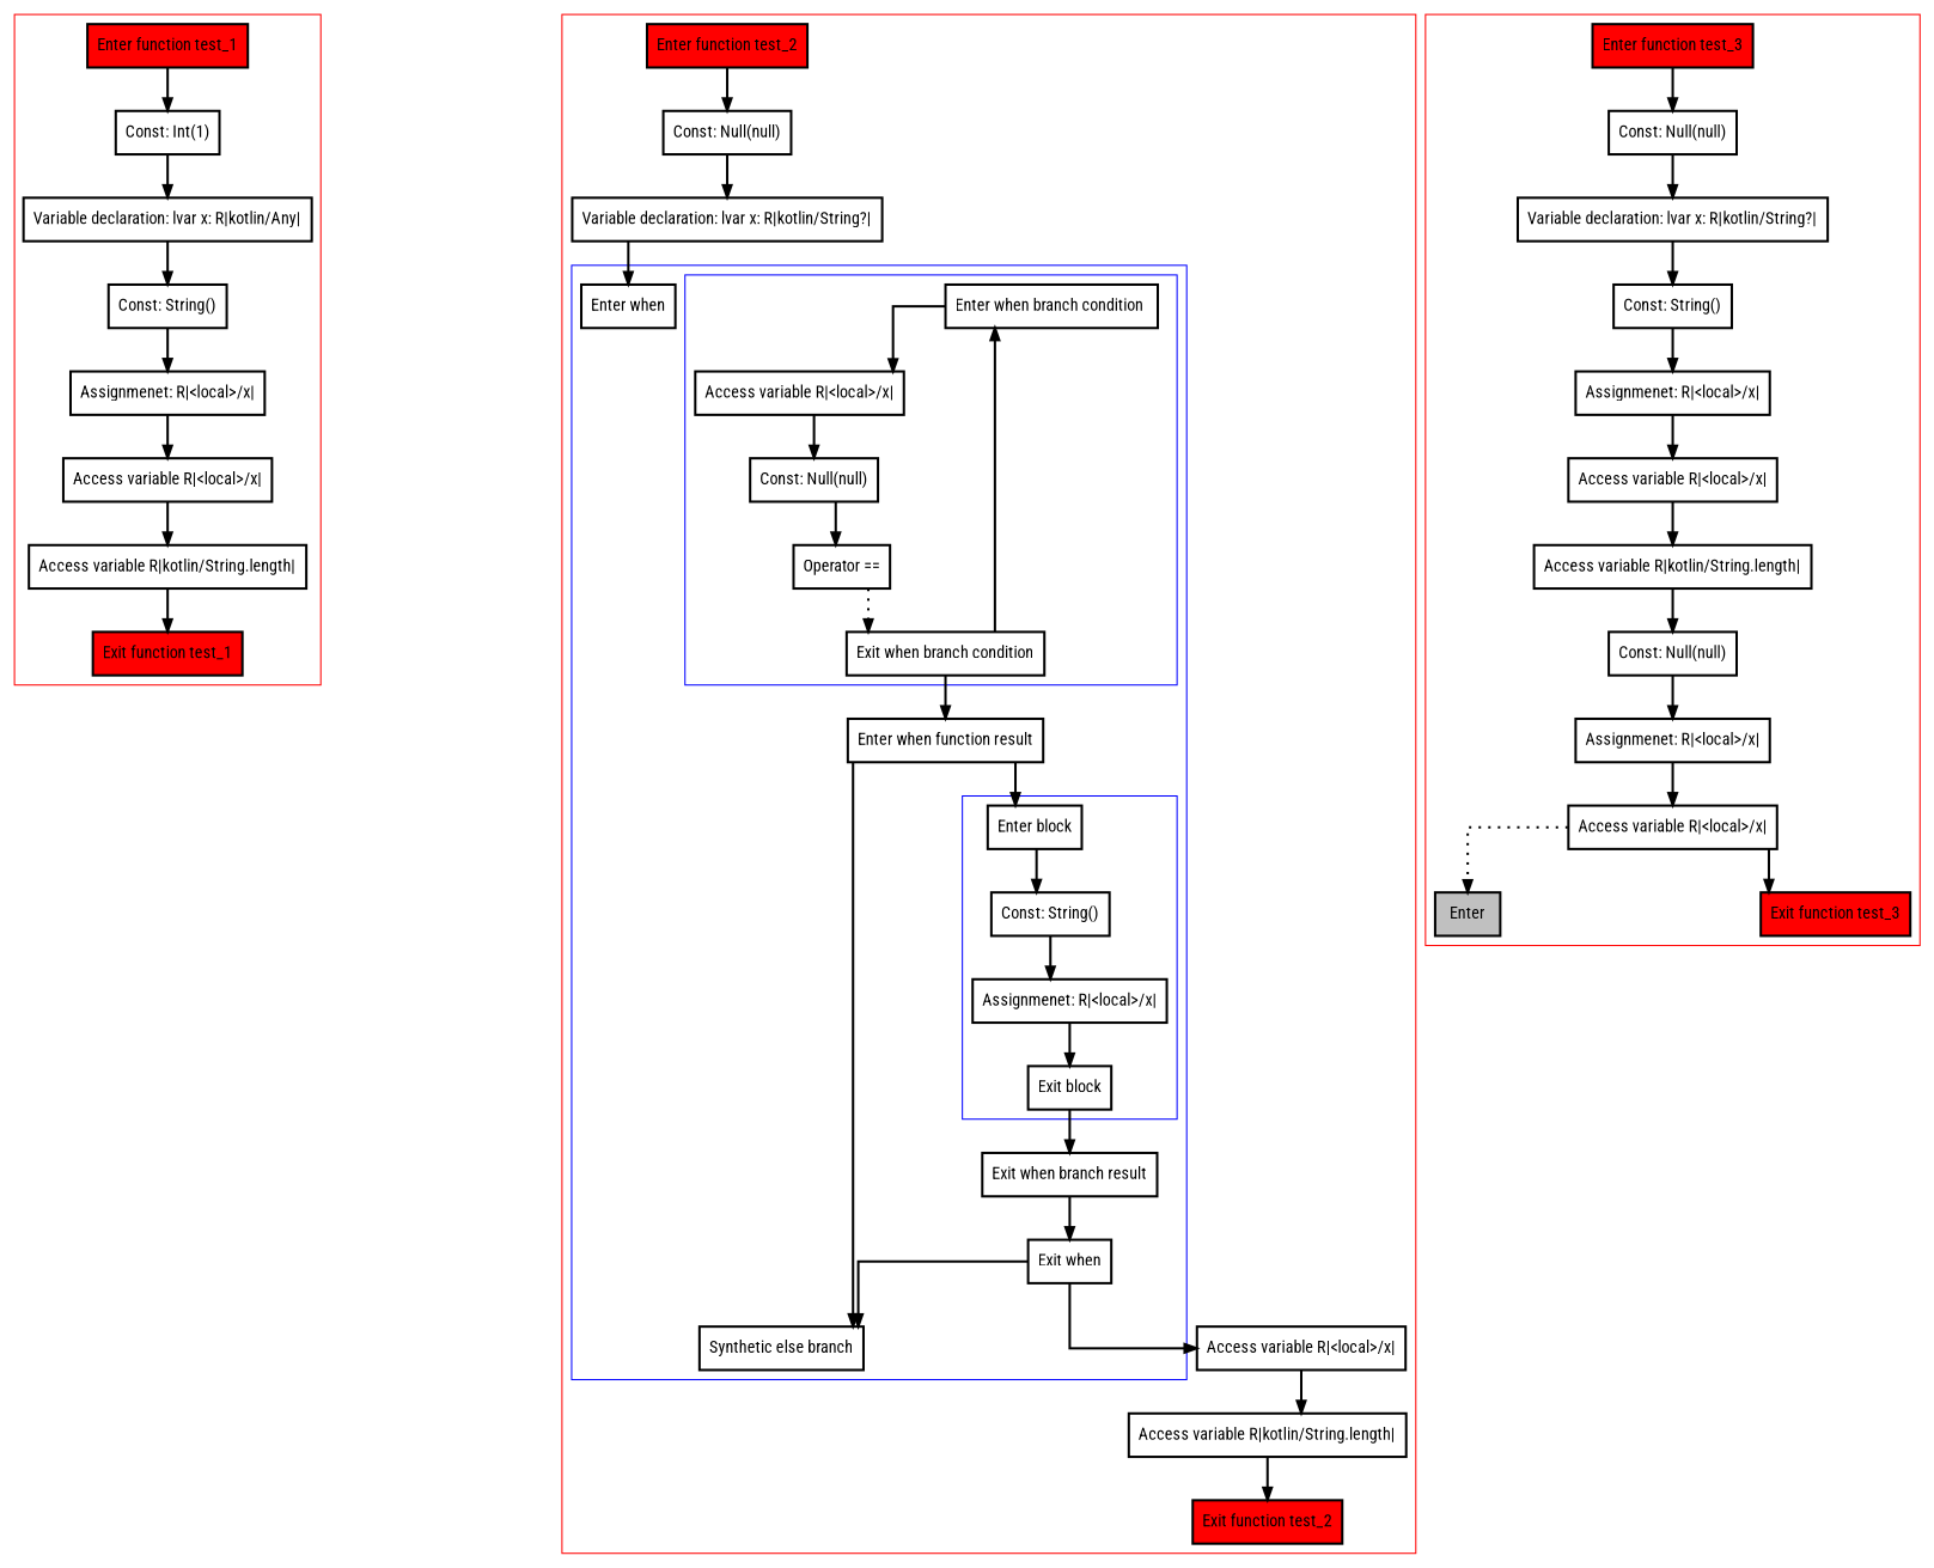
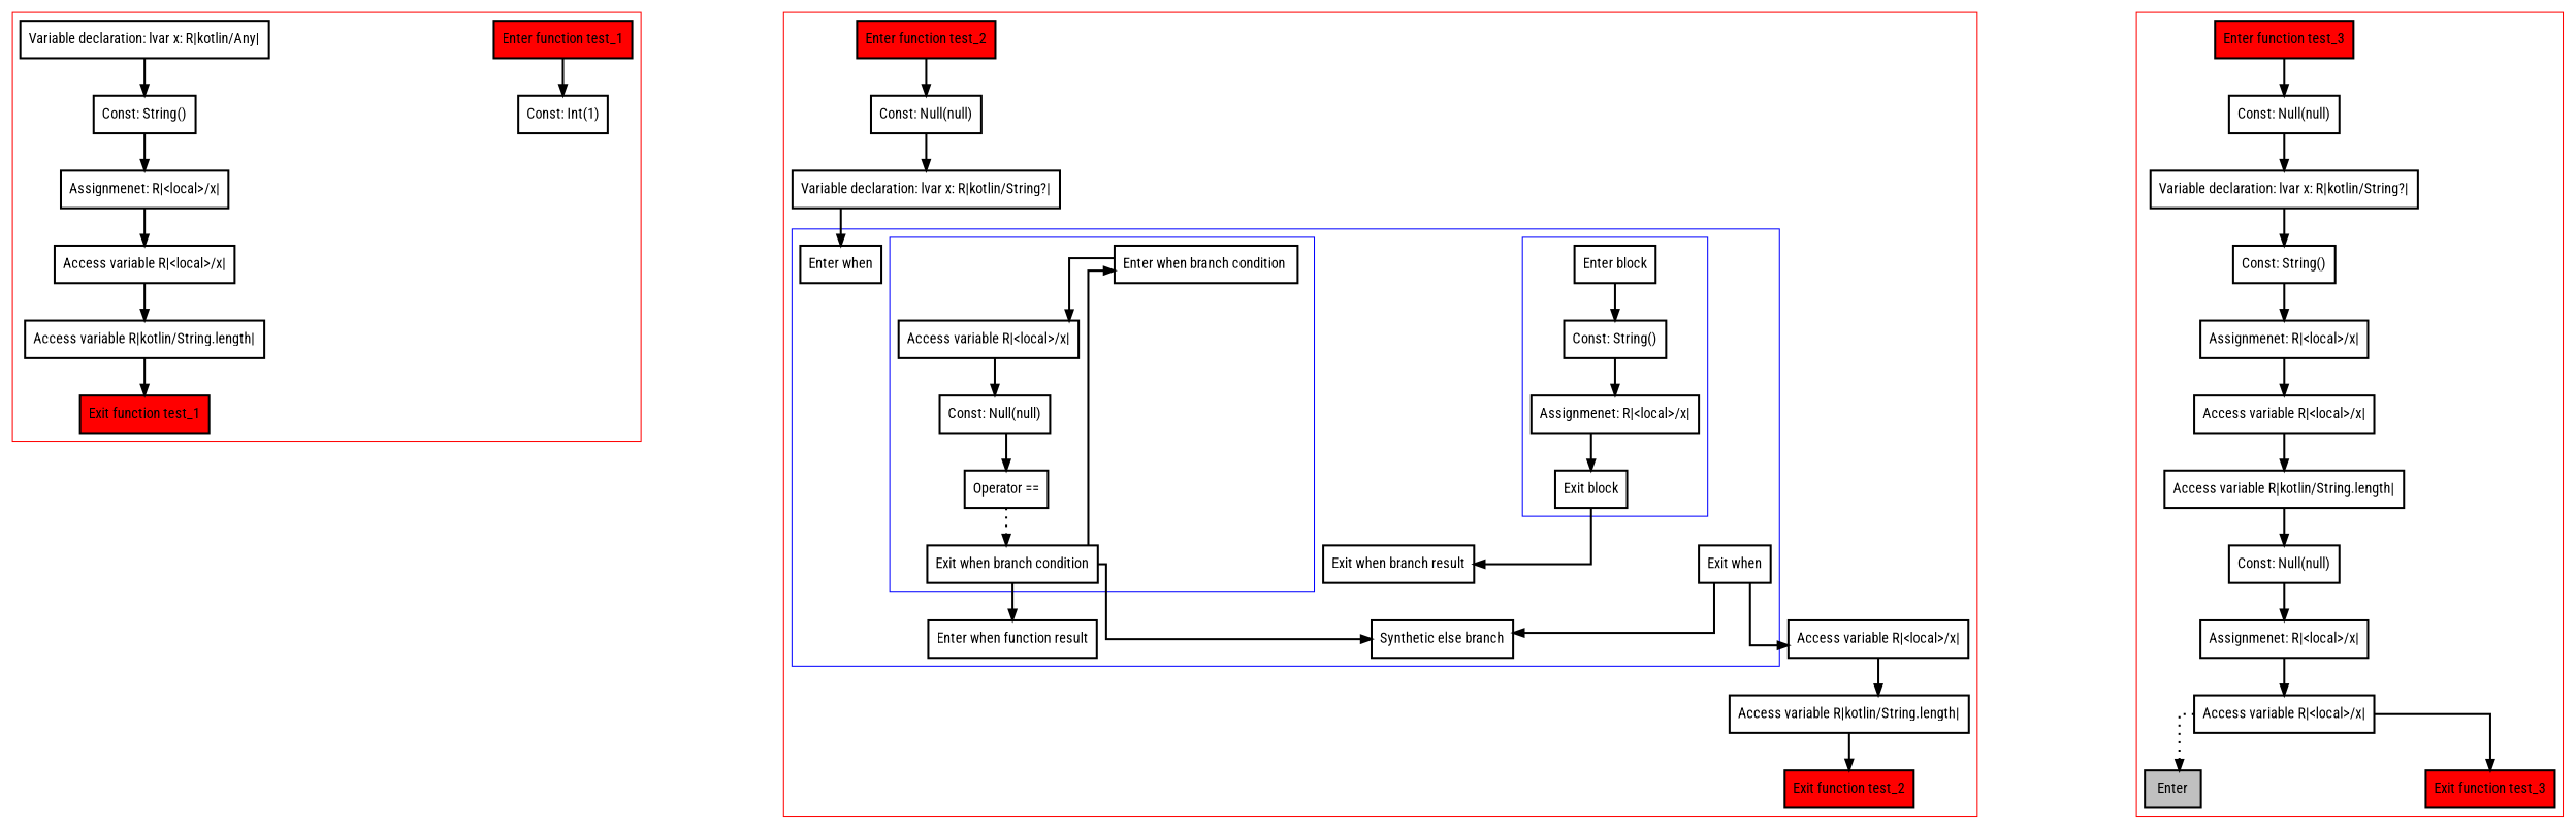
  digraph {
    fontname="Roboto Condensed"
    nodesep=3
    splines=ortho
    node [fontname="Roboto Condensed" penwidth=2 shape=box]
    edge [fontname="Roboto Condensed" penwidth=2]
    n1 [fillcolor=red label="Enter function test_1" style=filled]
    n2 [label="Const: Int(1)"]
    n3 [label="Variable declaration: lvar x: R|kotlin/Any|"]
    n4 [label="Const: String()"]
    n5 [label="Assignmenet: R|<local>/x|"]
    n6 [label="Access variable R|<local>/x|"]
    n7 [label="Access variable R|kotlin/String.length|"]
    n8 [fillcolor=red label="Exit function test_1" style=filled]
    n9 [label="Enter when branch condition "]
    n10 [label="Access variable R|<local>/x|"]
    n11 [label="Const: Null(null)"]
    n12 [label="Operator =="]
    n13 [label="Exit when branch condition"]
    n14 [label="Enter block"]
    n15 [label="Const: String()"]
    n16 [label="Assignmenet: R|<local>/x|"]
    n17 [label="Exit block"]
    n18 [label="Enter when"]
    n19 [label="Synthetic else branch"]
    n20 [label="Enter when function result"]
    n21 [label="Exit when branch result"]
    n22 [label="Exit when"]
    n23 [fillcolor=red label="Enter function test_2" style=filled]
    n24 [label="Const: Null(null)"]
    n25 [label="Variable declaration: lvar x: R|kotlin/String?|"]
    n26 [label="Access variable R|<local>/x|"]
    n27 [label="Access variable R|kotlin/String.length|"]
    n28 [fillcolor=red label="Exit function test_2" style=filled]
    n29 [fillcolor=red label="Enter function test_3" style=filled]
    n30 [label="Const: Null(null)"]
    n31 [label="Variable declaration: lvar x: R|kotlin/String?|"]
    n32 [label="Const: String()"]
    n33 [label="Assignmenet: R|<local>/x|"]
    n34 [label="Access variable R|<local>/x|"]
    n35 [label="Access variable R|kotlin/String.length|"]
    n36 [label="Const: Null(null)"]
    n37 [label="Assignmenet: R|<local>/x|"]
    n38 [label="Access variable R|<local>/x|"]
    n39 [fillcolor=gray label=Enter style=filled]
    n40 [fillcolor=red label="Exit function test_3" style=filled]
    subgraph cluster_1 {
      color=red
      n1
      n2
      n3
      n4
      n5
      n6
      n7
      n8
    }
    subgraph cluster_2 {
      color=red
      n23
      n24
      n25
      n26
      n27
      n28
      subgraph cluster_3 {
        color=blue
        n18
        n19
        n20
        n21
        n22
        subgraph cluster_4 {
          color=blue
          n9
          n10
          n11
          n12
          n13
        }
        subgraph cluster_5 {
          color=blue
          n14
          n15
          n16
          n17
        }
      }
    }
    subgraph cluster_6 {
      color=red
      n29
      n30
      n31
      n32
      n33
      n34
      n35
      n36
      n37
      n38
      n39
      n40
    }
    n1 -> n2
-   n2 -> n3
    n3 -> n4
    n4 -> n5
    n5 -> n6
    n6 -> n7
    n7 -> n8
    n9 -> n10
    n10 -> n11
    n11 -> n12
    n12 -> n13 [style=dotted]
    n13 -> n9
-   n20 -> n19
+   n13 -> n19
    n13 -> n20
    n14 -> n15
    n15 -> n16
    n16 -> n17
    n17 -> n21
-   n20 -> n14
-   n21 -> n22
    n22 -> n19
    n22 -> n26
    n23 -> n24
    n24 -> n25
    n25 -> n18
    n26 -> n27
    n27 -> n28
    n29 -> n30
    n30 -> n31
    n31 -> n32
    n32 -> n33
    n33 -> n34
    n34 -> n35
    n35 -> n36
    n36 -> n37
    n37 -> n38
    n38 -> n39 [style=dotted]
    n38 -> n40
  }
